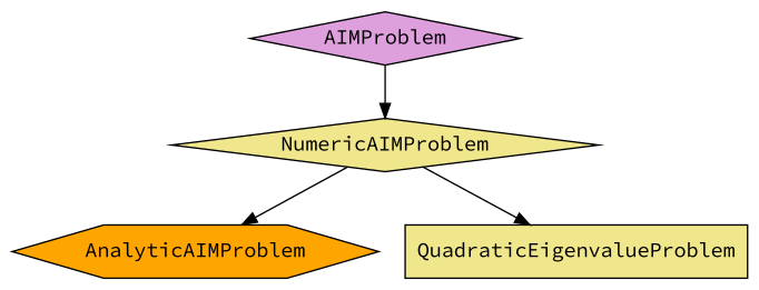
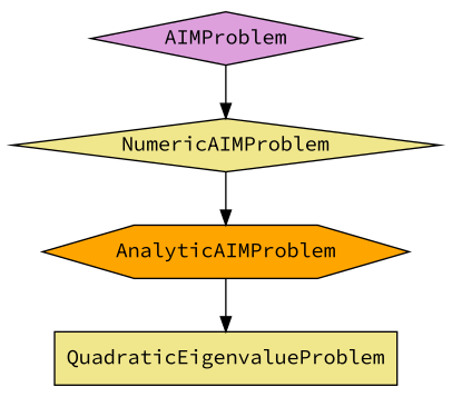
  digraph {
    fontname="Source Code Pro"
    node [fillcolor=khaki fontname="Source Code Pro" shape=diamond style=filled]
    edge [fontname="Source Code Pro"]
    AIMProblem [fillcolor=plum]
    NumericAIMProblem
    AnalyticAIMProblem [fillcolor=orange shape=hexagon]
    QuadraticEigenvalueProblem [shape=box]
    AIMProblem -> NumericAIMProblem
    NumericAIMProblem -> AnalyticAIMProblem
-   NumericAIMProblem -> QuadraticEigenvalueProblem
+   AnalyticAIMProblem -> QuadraticEigenvalueProblem
  }
